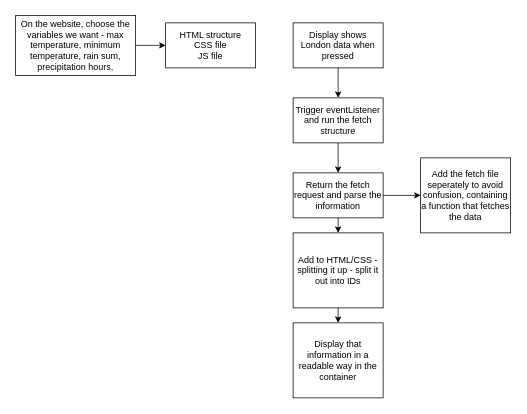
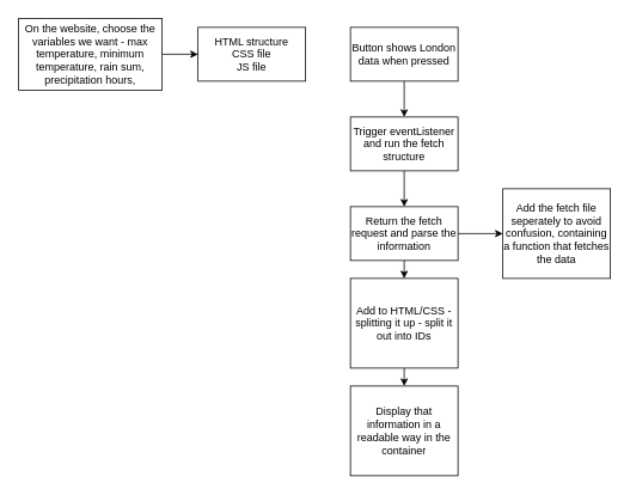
  <mxCell id="0" />
  <mxCell id="1" parent="0" />
  <mxCell id="2" value="" style="edgeStyle=none;html=1;" edge="1" parent="1" source="3" target="4"><mxGeometry relative="1" as="geometry" /></mxCell>
  <mxCell id="3" value="On the website, choose the variables we want - max temperature, minimum temperature, rain sum, precipitation hours," style="whiteSpace=wrap;html=1;" vertex="1" parent="1"><mxGeometry x="20" y="20" width="160" height="80" as="geometry" /></mxCell>
  <mxCell id="4" value="HTML structure&lt;br&gt;CSS file&lt;br&gt;JS file" style="whiteSpace=wrap;html=1;" vertex="1" parent="1"><mxGeometry x="220" y="30" width="120" height="60" as="geometry" /></mxCell>
  <mxCell id="5" value="" style="edgeStyle=none;html=1;" edge="1" parent="1" source="6" target="8"><mxGeometry relative="1" as="geometry" /></mxCell>
- <mxCell id="6" value="Display shows London data when pressed" style="whiteSpace=wrap;html=1;" vertex="1" parent="1"><mxGeometry x="390" y="30" width="120" height="60" as="geometry" /></mxCell>
+ <mxCell id="6" value="Button shows London data when pressed" style="whiteSpace=wrap;html=1;" vertex="1" parent="1"><mxGeometry x="390" y="30" width="120" height="60" as="geometry" /></mxCell>
  <mxCell id="7" style="edgeStyle=none;html=1;entryX=0.5;entryY=0;entryDx=0;entryDy=0;" edge="1" parent="1" source="8" target="11"><mxGeometry relative="1" as="geometry" /></mxCell>
  <mxCell id="8" value="Trigger eventListener and run the fetch structure" style="whiteSpace=wrap;html=1;" vertex="1" parent="1"><mxGeometry x="390" y="130" width="120" height="60" as="geometry" /></mxCell>
  <mxCell id="9" value="" style="edgeStyle=none;html=1;" edge="1" parent="1" source="11" target="13"><mxGeometry relative="1" as="geometry" /></mxCell>
  <mxCell id="10" value="" style="edgeStyle=none;html=1;" edge="1" parent="1" source="11" target="15"><mxGeometry relative="1" as="geometry" /></mxCell>
  <mxCell id="11" value="Return the fetch request and parse the information" style="whiteSpace=wrap;html=1;" vertex="1" parent="1"><mxGeometry x="390" y="230" width="120" height="60" as="geometry" /></mxCell>
  <mxCell id="12" value="" style="edgeStyle=none;html=1;" edge="1" parent="1" source="13" target="14"><mxGeometry relative="1" as="geometry" /></mxCell>
  <mxCell id="13" value="Add to HTML/CSS - splitting it up - split it out into IDs" style="whiteSpace=wrap;html=1;" vertex="1" parent="1"><mxGeometry x="390" y="310" width="120" height="100" as="geometry" /></mxCell>
  <mxCell id="14" value="Display that information in a readable way in the container" style="whiteSpace=wrap;html=1;" vertex="1" parent="1"><mxGeometry x="390" y="430" width="120" height="100" as="geometry" /></mxCell>
  <mxCell id="15" value="Add the fetch file seperately to avoid confusion, containing a function that fetches the data" style="whiteSpace=wrap;html=1;" vertex="1" parent="1"><mxGeometry x="560" y="210" width="120" height="100" as="geometry" /></mxCell>
